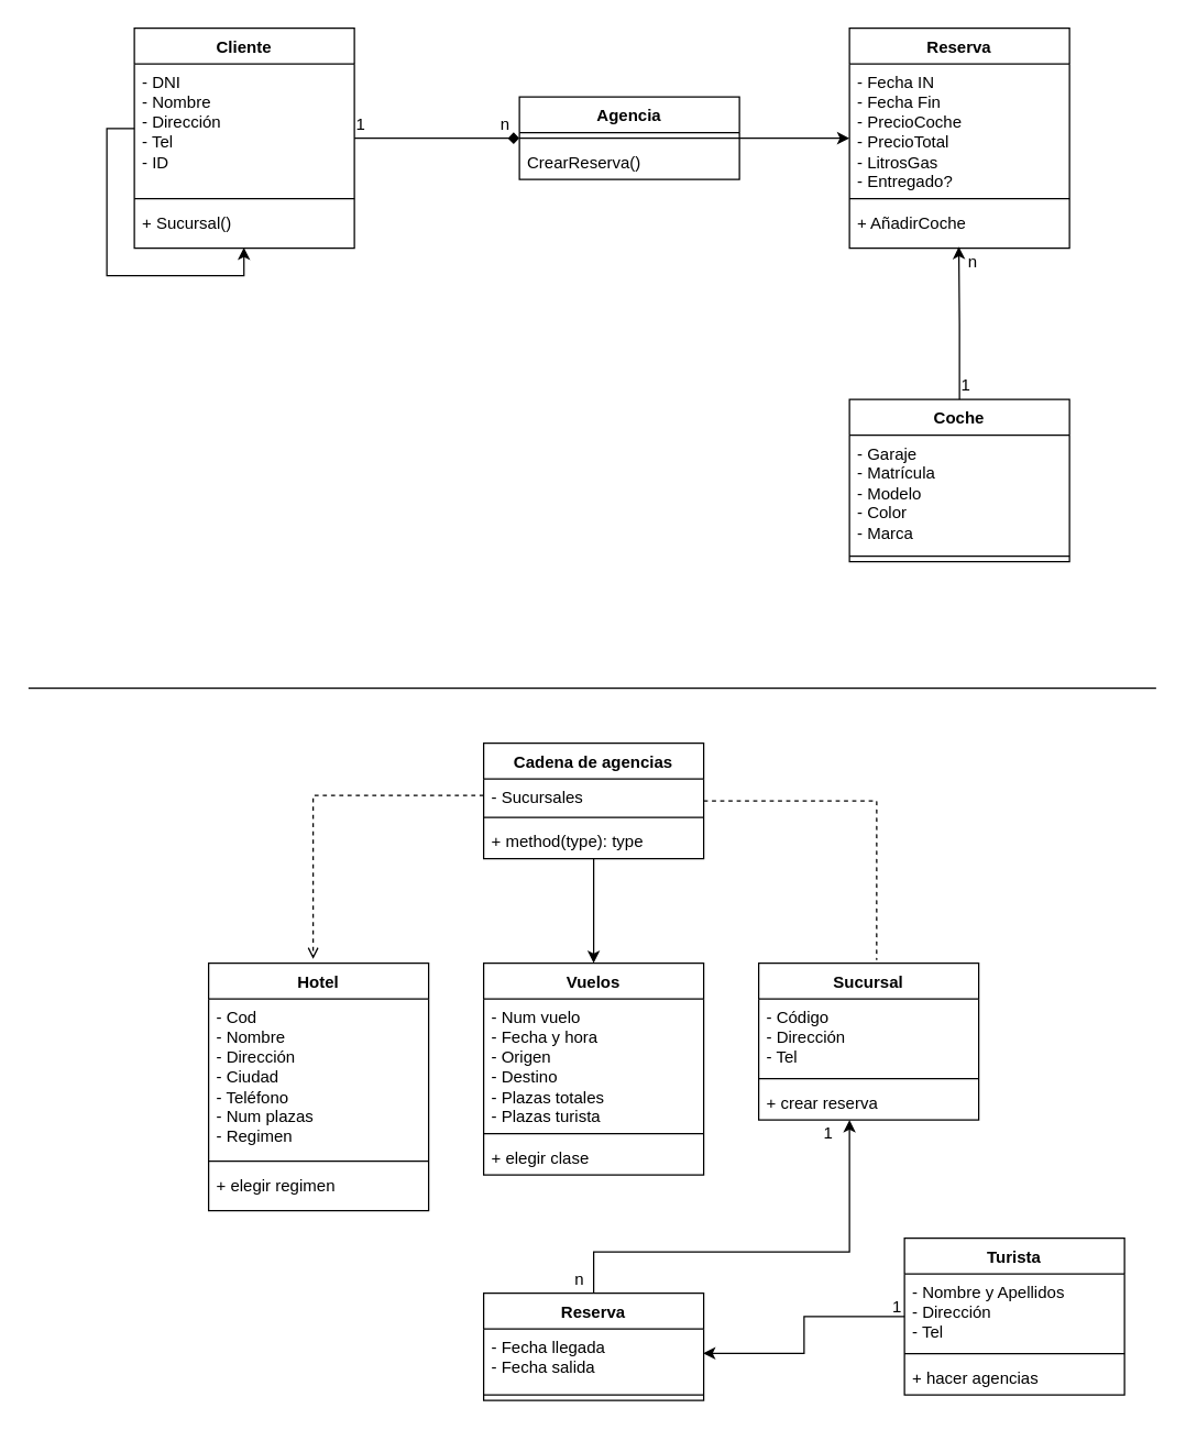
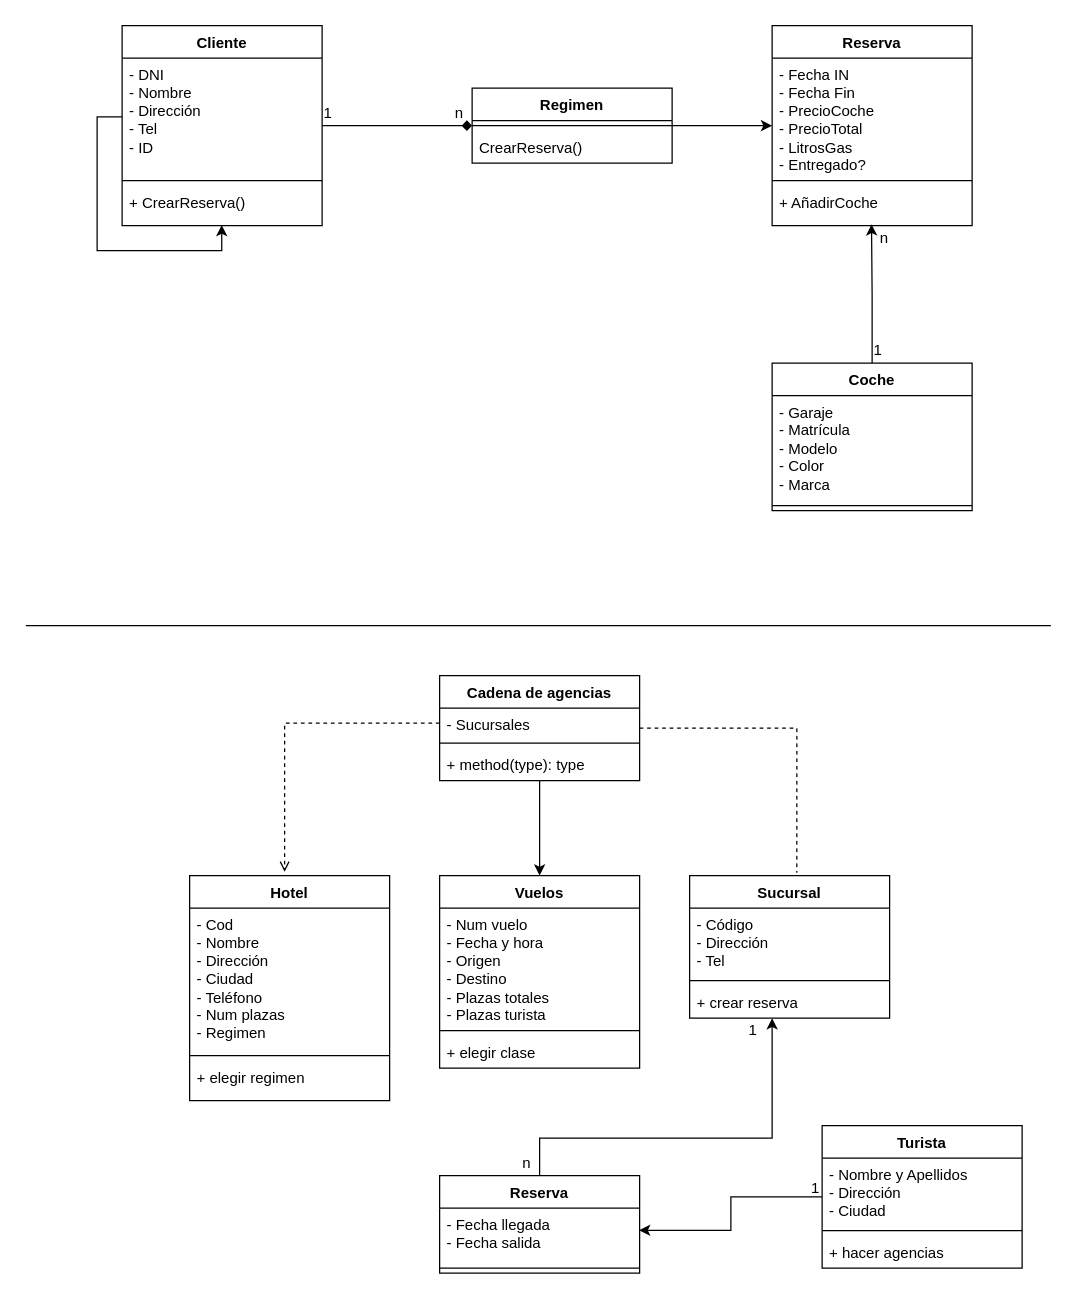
  <mxCell id="0" />
  <mxCell id="1" parent="0" />
  <mxCell id="2" value="Cliente" style="swimlane;fontStyle=1;align=center;verticalAlign=top;childLayout=stackLayout;horizontal=1;startSize=26;horizontalStack=0;resizeParent=1;resizeParentMax=0;resizeLast=0;collapsible=1;marginBottom=0;whiteSpace=wrap;html=1;" vertex="1" parent="1"><mxGeometry x="97" y="20" width="160" height="160" as="geometry" /></mxCell>
  <mxCell id="3" style="edgeStyle=orthogonalEdgeStyle;rounded=0;orthogonalLoop=1;jettySize=auto;html=1;entryX=0.498;entryY=0.986;entryDx=0;entryDy=0;entryPerimeter=0;" edge="1" parent="2" source="4" target="6"><mxGeometry relative="1" as="geometry" /></mxCell>
  <mxCell id="4" value="- DNI&lt;br&gt;- Nombre&lt;br&gt;- Dirección&lt;br&gt;- Tel&lt;br&gt;- ID" style="text;strokeColor=none;fillColor=none;align=left;verticalAlign=top;spacingLeft=4;spacingRight=4;overflow=hidden;rotatable=0;points=[[0,0.5],[1,0.5]];portConstraint=eastwest;whiteSpace=wrap;html=1;" vertex="1" parent="2"><mxGeometry y="26" width="160" height="94" as="geometry" /></mxCell>
  <mxCell id="5" value="" style="line;strokeWidth=1;fillColor=none;align=left;verticalAlign=middle;spacingTop=-1;spacingLeft=3;spacingRight=3;rotatable=0;labelPosition=right;points=[];portConstraint=eastwest;strokeColor=inherit;" vertex="1" parent="2"><mxGeometry y="120" width="160" height="8" as="geometry" /></mxCell>
- <mxCell id="6" value="+ Sucursal()" style="text;strokeColor=none;fillColor=none;align=left;verticalAlign=top;spacingLeft=4;spacingRight=4;overflow=hidden;rotatable=0;points=[[0,0.5],[1,0.5]];portConstraint=eastwest;whiteSpace=wrap;html=1;" vertex="1" parent="2"><mxGeometry y="128" width="160" height="32" as="geometry" /></mxCell>
+ <mxCell id="6" value="+ CrearReserva()" style="text;strokeColor=none;fillColor=none;align=left;verticalAlign=top;spacingLeft=4;spacingRight=4;overflow=hidden;rotatable=0;points=[[0,0.5],[1,0.5]];portConstraint=eastwest;whiteSpace=wrap;html=1;" vertex="1" parent="2"><mxGeometry y="128" width="160" height="32" as="geometry" /></mxCell>
  <mxCell id="7" value="Reserva" style="swimlane;fontStyle=1;align=center;verticalAlign=top;childLayout=stackLayout;horizontal=1;startSize=26;horizontalStack=0;resizeParent=1;resizeParentMax=0;resizeLast=0;collapsible=1;marginBottom=0;whiteSpace=wrap;html=1;" vertex="1" parent="1"><mxGeometry x="617" y="20" width="160" height="160" as="geometry" /></mxCell>
  <mxCell id="8" value="- Fecha IN&lt;br&gt;- Fecha Fin&lt;br&gt;- PrecioCoche&lt;br&gt;- PrecioTotal&lt;br&gt;- LitrosGas&lt;br&gt;- Entregado?&lt;br&gt;" style="text;strokeColor=none;fillColor=none;align=left;verticalAlign=top;spacingLeft=4;spacingRight=4;overflow=hidden;rotatable=0;points=[[0,0.5],[1,0.5]];portConstraint=eastwest;whiteSpace=wrap;html=1;" vertex="1" parent="7"><mxGeometry y="26" width="160" height="94" as="geometry" /></mxCell>
  <mxCell id="9" value="" style="line;strokeWidth=1;fillColor=none;align=left;verticalAlign=middle;spacingTop=-1;spacingLeft=3;spacingRight=3;rotatable=0;labelPosition=right;points=[];portConstraint=eastwest;strokeColor=inherit;" vertex="1" parent="7"><mxGeometry y="120" width="160" height="8" as="geometry" /></mxCell>
  <mxCell id="10" value="+ AñadirCoche" style="text;strokeColor=none;fillColor=none;align=left;verticalAlign=top;spacingLeft=4;spacingRight=4;overflow=hidden;rotatable=0;points=[[0,0.5],[1,0.5]];portConstraint=eastwest;whiteSpace=wrap;html=1;" vertex="1" parent="7"><mxGeometry y="128" width="160" height="32" as="geometry" /></mxCell>
  <mxCell id="11" style="edgeStyle=orthogonalEdgeStyle;rounded=0;orthogonalLoop=1;jettySize=auto;html=1;entryX=0.497;entryY=0.968;entryDx=0;entryDy=0;entryPerimeter=0;" edge="1" parent="1" source="12" target="10"><mxGeometry relative="1" as="geometry" /></mxCell>
  <mxCell id="12" value="Coche" style="swimlane;fontStyle=1;align=center;verticalAlign=top;childLayout=stackLayout;horizontal=1;startSize=26;horizontalStack=0;resizeParent=1;resizeParentMax=0;resizeLast=0;collapsible=1;marginBottom=0;whiteSpace=wrap;html=1;" vertex="1" parent="1"><mxGeometry x="617" y="290" width="160" height="118" as="geometry" /></mxCell>
  <mxCell id="13" value="- Garaje&lt;br&gt;- Matrícula&lt;br&gt;- Modelo&lt;br&gt;- Color&lt;br&gt;- Marca" style="text;strokeColor=none;fillColor=none;align=left;verticalAlign=top;spacingLeft=4;spacingRight=4;overflow=hidden;rotatable=0;points=[[0,0.5],[1,0.5]];portConstraint=eastwest;whiteSpace=wrap;html=1;" vertex="1" parent="12"><mxGeometry y="26" width="160" height="84" as="geometry" /></mxCell>
  <mxCell id="14" value="" style="line;strokeWidth=1;fillColor=none;align=left;verticalAlign=middle;spacingTop=-1;spacingLeft=3;spacingRight=3;rotatable=0;labelPosition=right;points=[];portConstraint=eastwest;strokeColor=inherit;" vertex="1" parent="12"><mxGeometry y="110" width="160" height="8" as="geometry" /></mxCell>
- <mxCell id="15" value="Agencia" style="swimlane;fontStyle=1;align=center;verticalAlign=top;childLayout=stackLayout;horizontal=1;startSize=26;horizontalStack=0;resizeParent=1;resizeParentMax=0;resizeLast=0;collapsible=1;marginBottom=0;whiteSpace=wrap;html=1;" vertex="1" parent="1"><mxGeometry x="377" y="70" width="160" height="60" as="geometry" /></mxCell>
+ <mxCell id="15" value="Regimen" style="swimlane;fontStyle=1;align=center;verticalAlign=top;childLayout=stackLayout;horizontal=1;startSize=26;horizontalStack=0;resizeParent=1;resizeParentMax=0;resizeLast=0;collapsible=1;marginBottom=0;whiteSpace=wrap;html=1;" vertex="1" parent="1"><mxGeometry x="377" y="70" width="160" height="60" as="geometry" /></mxCell>
  <mxCell id="16" value="" style="line;strokeWidth=1;fillColor=none;align=left;verticalAlign=middle;spacingTop=-1;spacingLeft=3;spacingRight=3;rotatable=0;labelPosition=right;points=[];portConstraint=eastwest;strokeColor=inherit;" vertex="1" parent="15"><mxGeometry y="26" width="160" height="8" as="geometry" /></mxCell>
  <mxCell id="17" value="CrearReserva()" style="text;strokeColor=none;fillColor=none;align=left;verticalAlign=top;spacingLeft=4;spacingRight=4;overflow=hidden;rotatable=0;points=[[0,0.5],[1,0.5]];portConstraint=eastwest;whiteSpace=wrap;html=1;" vertex="1" parent="15"><mxGeometry y="34" width="160" height="26" as="geometry" /></mxCell>
  <mxCell id="18" value="1" style="text;html=1;strokeColor=none;fillColor=none;align=center;verticalAlign=middle;whiteSpace=wrap;rounded=0;" vertex="1" parent="1"><mxGeometry x="257" y="80" width="10" height="20" as="geometry" /></mxCell>
  <mxCell id="19" value="n" style="text;html=1;strokeColor=none;fillColor=none;align=center;verticalAlign=middle;whiteSpace=wrap;rounded=0;" vertex="1" parent="1"><mxGeometry x="357" y="80" width="20" height="20" as="geometry" /></mxCell>
  <mxCell id="20" style="edgeStyle=orthogonalEdgeStyle;rounded=0;orthogonalLoop=1;jettySize=auto;html=1;entryX=0;entryY=0.5;entryDx=0;entryDy=0;endArrow=diamond;" edge="1" parent="1" source="4" target="15"><mxGeometry relative="1" as="geometry"><Array as="points"><mxPoint x="287" y="100" /><mxPoint x="287" y="100" /></Array></mxGeometry></mxCell>
  <mxCell id="21" style="edgeStyle=orthogonalEdgeStyle;rounded=0;orthogonalLoop=1;jettySize=auto;html=1;" edge="1" parent="1" source="16" target="8"><mxGeometry relative="1" as="geometry"><Array as="points"><mxPoint x="597" y="100" /><mxPoint x="597" y="100" /></Array></mxGeometry></mxCell>
  <mxCell id="22" value="1" style="text;html=1;strokeColor=none;fillColor=none;align=center;verticalAlign=middle;whiteSpace=wrap;rounded=0;" vertex="1" parent="1"><mxGeometry x="697" y="270" width="10" height="20" as="geometry" /></mxCell>
  <mxCell id="23" value="n" style="text;html=1;strokeColor=none;fillColor=none;align=center;verticalAlign=middle;whiteSpace=wrap;rounded=0;" vertex="1" parent="1"><mxGeometry x="697" y="180" width="20" height="20" as="geometry" /></mxCell>
  <mxCell id="24" value="" style="endArrow=none;html=1;rounded=0;" edge="1" parent="1"><mxGeometry width="50" height="50" relative="1" as="geometry"><mxPoint x="20" y="500" as="sourcePoint" /><mxPoint x="840" y="500" as="targetPoint" /></mxGeometry></mxCell>
  <mxCell id="25" style="edgeStyle=orthogonalEdgeStyle;rounded=0;orthogonalLoop=1;jettySize=auto;html=1;entryX=0.5;entryY=0;entryDx=0;entryDy=0;dashed=0;" edge="1" parent="1" source="27" target="39"><mxGeometry relative="1" as="geometry" /></mxCell>
  <mxCell id="26" style="edgeStyle=orthogonalEdgeStyle;rounded=0;orthogonalLoop=1;jettySize=auto;html=1;entryX=0.536;entryY=-0.021;entryDx=0;entryDy=0;entryPerimeter=0;dashed=1;endArrow=none;" edge="1" parent="1" source="27" target="31"><mxGeometry relative="1" as="geometry" /></mxCell>
  <mxCell id="27" value="Cadena de agencias" style="swimlane;fontStyle=1;align=center;verticalAlign=top;childLayout=stackLayout;horizontal=1;startSize=26;horizontalStack=0;resizeParent=1;resizeParentMax=0;resizeLast=0;collapsible=1;marginBottom=0;whiteSpace=wrap;html=1;" vertex="1" parent="1"><mxGeometry x="351" y="540" width="160" height="84" as="geometry" /></mxCell>
  <mxCell id="28" value="- Sucursales" style="text;strokeColor=none;fillColor=none;align=left;verticalAlign=top;spacingLeft=4;spacingRight=4;overflow=hidden;rotatable=0;points=[[0,0.5],[1,0.5]];portConstraint=eastwest;whiteSpace=wrap;html=1;" vertex="1" parent="27"><mxGeometry y="26" width="160" height="24" as="geometry" /></mxCell>
  <mxCell id="29" value="" style="line;strokeWidth=1;fillColor=none;align=left;verticalAlign=middle;spacingTop=-1;spacingLeft=3;spacingRight=3;rotatable=0;labelPosition=right;points=[];portConstraint=eastwest;strokeColor=inherit;" vertex="1" parent="27"><mxGeometry y="50" width="160" height="8" as="geometry" /></mxCell>
  <mxCell id="30" value="+ method(type): type" style="text;strokeColor=none;fillColor=none;align=left;verticalAlign=top;spacingLeft=4;spacingRight=4;overflow=hidden;rotatable=0;points=[[0,0.5],[1,0.5]];portConstraint=eastwest;whiteSpace=wrap;html=1;" vertex="1" parent="27"><mxGeometry y="58" width="160" height="26" as="geometry" /></mxCell>
  <mxCell id="31" value="Sucursal" style="swimlane;fontStyle=1;align=center;verticalAlign=top;childLayout=stackLayout;horizontal=1;startSize=26;horizontalStack=0;resizeParent=1;resizeParentMax=0;resizeLast=0;collapsible=1;marginBottom=0;whiteSpace=wrap;html=1;" vertex="1" parent="1"><mxGeometry x="551" y="700" width="160" height="114" as="geometry" /></mxCell>
  <mxCell id="32" value="- Código&lt;br&gt;- Dirección&lt;br&gt;- Tel" style="text;strokeColor=none;fillColor=none;align=left;verticalAlign=top;spacingLeft=4;spacingRight=4;overflow=hidden;rotatable=0;points=[[0,0.5],[1,0.5]];portConstraint=eastwest;whiteSpace=wrap;html=1;" vertex="1" parent="31"><mxGeometry y="26" width="160" height="54" as="geometry" /></mxCell>
  <mxCell id="33" value="" style="line;strokeWidth=1;fillColor=none;align=left;verticalAlign=middle;spacingTop=-1;spacingLeft=3;spacingRight=3;rotatable=0;labelPosition=right;points=[];portConstraint=eastwest;strokeColor=inherit;" vertex="1" parent="31"><mxGeometry y="80" width="160" height="8" as="geometry" /></mxCell>
  <mxCell id="34" value="+ crear reserva" style="text;strokeColor=none;fillColor=none;align=left;verticalAlign=top;spacingLeft=4;spacingRight=4;overflow=hidden;rotatable=0;points=[[0,0.5],[1,0.5]];portConstraint=eastwest;whiteSpace=wrap;html=1;" vertex="1" parent="31"><mxGeometry y="88" width="160" height="26" as="geometry" /></mxCell>
  <mxCell id="35" value="Hotel" style="swimlane;fontStyle=1;align=center;verticalAlign=top;childLayout=stackLayout;horizontal=1;startSize=26;horizontalStack=0;resizeParent=1;resizeParentMax=0;resizeLast=0;collapsible=1;marginBottom=0;whiteSpace=wrap;html=1;" vertex="1" parent="1"><mxGeometry x="151" y="700" width="160" height="180" as="geometry" /></mxCell>
  <mxCell id="36" value="- Cod&lt;br&gt;- Nombre&lt;br&gt;- Dirección&lt;br&gt;- Ciudad&lt;br&gt;- Teléfono&lt;br&gt;- Num plazas&lt;br&gt;- Regimen" style="text;strokeColor=none;fillColor=none;align=left;verticalAlign=top;spacingLeft=4;spacingRight=4;overflow=hidden;rotatable=0;points=[[0,0.5],[1,0.5]];portConstraint=eastwest;whiteSpace=wrap;html=1;" vertex="1" parent="35"><mxGeometry y="26" width="160" height="114" as="geometry" /></mxCell>
  <mxCell id="37" value="" style="line;strokeWidth=1;fillColor=none;align=left;verticalAlign=middle;spacingTop=-1;spacingLeft=3;spacingRight=3;rotatable=0;labelPosition=right;points=[];portConstraint=eastwest;strokeColor=inherit;" vertex="1" parent="35"><mxGeometry y="140" width="160" height="8" as="geometry" /></mxCell>
  <mxCell id="38" value="+ elegir regimen" style="text;strokeColor=none;fillColor=none;align=left;verticalAlign=top;spacingLeft=4;spacingRight=4;overflow=hidden;rotatable=0;points=[[0,0.5],[1,0.5]];portConstraint=eastwest;whiteSpace=wrap;html=1;" vertex="1" parent="35"><mxGeometry y="148" width="160" height="32" as="geometry" /></mxCell>
  <mxCell id="39" value="Vuelos" style="swimlane;fontStyle=1;align=center;verticalAlign=top;childLayout=stackLayout;horizontal=1;startSize=26;horizontalStack=0;resizeParent=1;resizeParentMax=0;resizeLast=0;collapsible=1;marginBottom=0;whiteSpace=wrap;html=1;" vertex="1" parent="1"><mxGeometry x="351" y="700" width="160" height="154" as="geometry" /></mxCell>
  <mxCell id="40" value="- Num vuelo&lt;br&gt;- Fecha y hora&lt;br&gt;- Origen&lt;br&gt;- Destino&lt;br&gt;- Plazas totales&lt;br&gt;- Plazas turista" style="text;strokeColor=none;fillColor=none;align=left;verticalAlign=top;spacingLeft=4;spacingRight=4;overflow=hidden;rotatable=0;points=[[0,0.5],[1,0.5]];portConstraint=eastwest;whiteSpace=wrap;html=1;" vertex="1" parent="39"><mxGeometry y="26" width="160" height="94" as="geometry" /></mxCell>
  <mxCell id="41" value="" style="line;strokeWidth=1;fillColor=none;align=left;verticalAlign=middle;spacingTop=-1;spacingLeft=3;spacingRight=3;rotatable=0;labelPosition=right;points=[];portConstraint=eastwest;strokeColor=inherit;" vertex="1" parent="39"><mxGeometry y="120" width="160" height="8" as="geometry" /></mxCell>
  <mxCell id="42" value="+ elegir clase" style="text;strokeColor=none;fillColor=none;align=left;verticalAlign=top;spacingLeft=4;spacingRight=4;overflow=hidden;rotatable=0;points=[[0,0.5],[1,0.5]];portConstraint=eastwest;whiteSpace=wrap;html=1;" vertex="1" parent="39"><mxGeometry y="128" width="160" height="26" as="geometry" /></mxCell>
  <mxCell id="43" style="edgeStyle=orthogonalEdgeStyle;rounded=0;orthogonalLoop=1;jettySize=auto;html=1;entryX=0.997;entryY=0.404;entryDx=0;entryDy=0;entryPerimeter=0;" edge="1" parent="1" source="44" target="50"><mxGeometry relative="1" as="geometry" /></mxCell>
  <mxCell id="44" value="Turista" style="swimlane;fontStyle=1;align=center;verticalAlign=top;childLayout=stackLayout;horizontal=1;startSize=26;horizontalStack=0;resizeParent=1;resizeParentMax=0;resizeLast=0;collapsible=1;marginBottom=0;whiteSpace=wrap;html=1;" vertex="1" parent="1"><mxGeometry x="657" y="900" width="160" height="114" as="geometry" /></mxCell>
- <mxCell id="45" value="- Nombre y Apellidos&lt;br&gt;- Dirección&lt;br&gt;- Tel" style="text;strokeColor=none;fillColor=none;align=left;verticalAlign=top;spacingLeft=4;spacingRight=4;overflow=hidden;rotatable=0;points=[[0,0.5],[1,0.5]];portConstraint=eastwest;whiteSpace=wrap;html=1;" vertex="1" parent="44"><mxGeometry y="26" width="160" height="54" as="geometry" /></mxCell>
+ <mxCell id="45" value="- Nombre y Apellidos&lt;br&gt;- Dirección&lt;br&gt;- Ciudad" style="text;strokeColor=none;fillColor=none;align=left;verticalAlign=top;spacingLeft=4;spacingRight=4;overflow=hidden;rotatable=0;points=[[0,0.5],[1,0.5]];portConstraint=eastwest;whiteSpace=wrap;html=1;" vertex="1" parent="44"><mxGeometry y="26" width="160" height="54" as="geometry" /></mxCell>
  <mxCell id="46" value="" style="line;strokeWidth=1;fillColor=none;align=left;verticalAlign=middle;spacingTop=-1;spacingLeft=3;spacingRight=3;rotatable=0;labelPosition=right;points=[];portConstraint=eastwest;strokeColor=inherit;" vertex="1" parent="44"><mxGeometry y="80" width="160" height="8" as="geometry" /></mxCell>
  <mxCell id="47" value="+ hacer agencias" style="text;strokeColor=none;fillColor=none;align=left;verticalAlign=top;spacingLeft=4;spacingRight=4;overflow=hidden;rotatable=0;points=[[0,0.5],[1,0.5]];portConstraint=eastwest;whiteSpace=wrap;html=1;" vertex="1" parent="44"><mxGeometry y="88" width="160" height="26" as="geometry" /></mxCell>
  <mxCell id="48" style="edgeStyle=orthogonalEdgeStyle;rounded=0;orthogonalLoop=1;jettySize=auto;html=1;" edge="1" parent="1" source="49" target="34"><mxGeometry relative="1" as="geometry"><Array as="points"><mxPoint x="431" y="910" /><mxPoint x="617" y="910" /></Array></mxGeometry></mxCell>
  <mxCell id="49" value="Reserva" style="swimlane;fontStyle=1;align=center;verticalAlign=top;childLayout=stackLayout;horizontal=1;startSize=26;horizontalStack=0;resizeParent=1;resizeParentMax=0;resizeLast=0;collapsible=1;marginBottom=0;whiteSpace=wrap;html=1;" vertex="1" parent="1"><mxGeometry x="351" y="940" width="160" height="78" as="geometry" /></mxCell>
  <mxCell id="50" value="- Fecha llegada&lt;br&gt;- Fecha salida&lt;br&gt;" style="text;strokeColor=none;fillColor=none;align=left;verticalAlign=top;spacingLeft=4;spacingRight=4;overflow=hidden;rotatable=0;points=[[0,0.5],[1,0.5]];portConstraint=eastwest;whiteSpace=wrap;html=1;" vertex="1" parent="49"><mxGeometry y="26" width="160" height="44" as="geometry" /></mxCell>
  <mxCell id="51" value="" style="line;strokeWidth=1;fillColor=none;align=left;verticalAlign=middle;spacingTop=-1;spacingLeft=3;spacingRight=3;rotatable=0;labelPosition=right;points=[];portConstraint=eastwest;strokeColor=inherit;" vertex="1" parent="49"><mxGeometry y="70" width="160" height="8" as="geometry" /></mxCell>
  <mxCell id="52" style="edgeStyle=orthogonalEdgeStyle;rounded=0;orthogonalLoop=1;jettySize=auto;html=1;entryX=0.475;entryY=-0.017;entryDx=0;entryDy=0;entryPerimeter=0;dashed=1;endArrow=open;" edge="1" parent="1" source="28" target="35"><mxGeometry relative="1" as="geometry" /></mxCell>
  <mxCell id="53" value="1" style="text;html=1;strokeColor=none;fillColor=none;align=center;verticalAlign=middle;whiteSpace=wrap;rounded=0;" vertex="1" parent="1"><mxGeometry x="647" y="940" width="10" height="20" as="geometry" /></mxCell>
  <mxCell id="54" value="1" style="text;html=1;strokeColor=none;fillColor=none;align=center;verticalAlign=middle;whiteSpace=wrap;rounded=0;" vertex="1" parent="1"><mxGeometry x="597" y="814" width="10" height="20" as="geometry" /></mxCell>
  <mxCell id="55" value="n" style="text;html=1;strokeColor=none;fillColor=none;align=center;verticalAlign=middle;whiteSpace=wrap;rounded=0;" vertex="1" parent="1"><mxGeometry x="411" y="920" width="20" height="20" as="geometry" /></mxCell>
